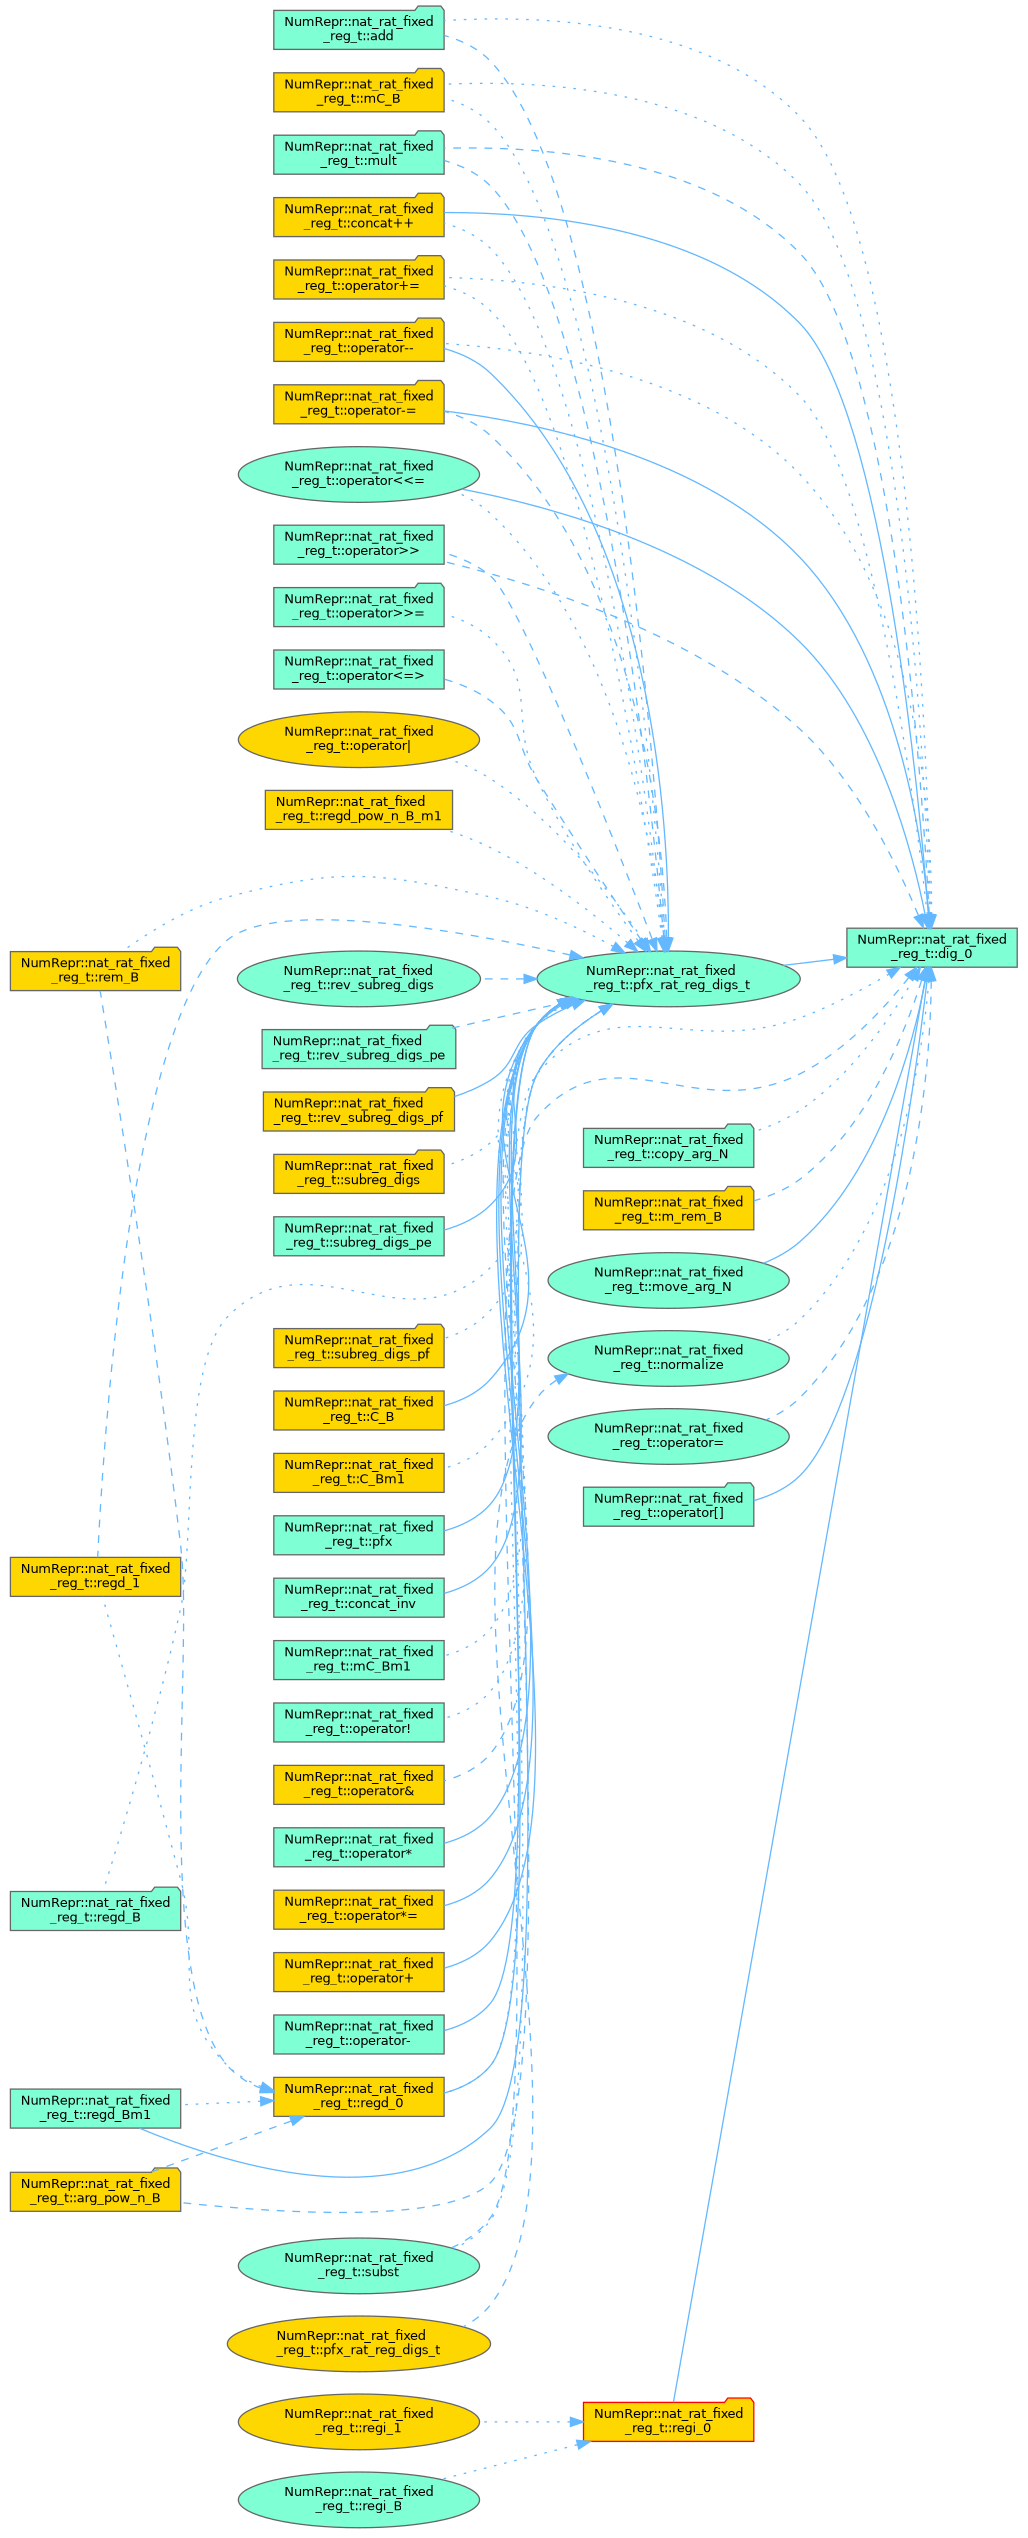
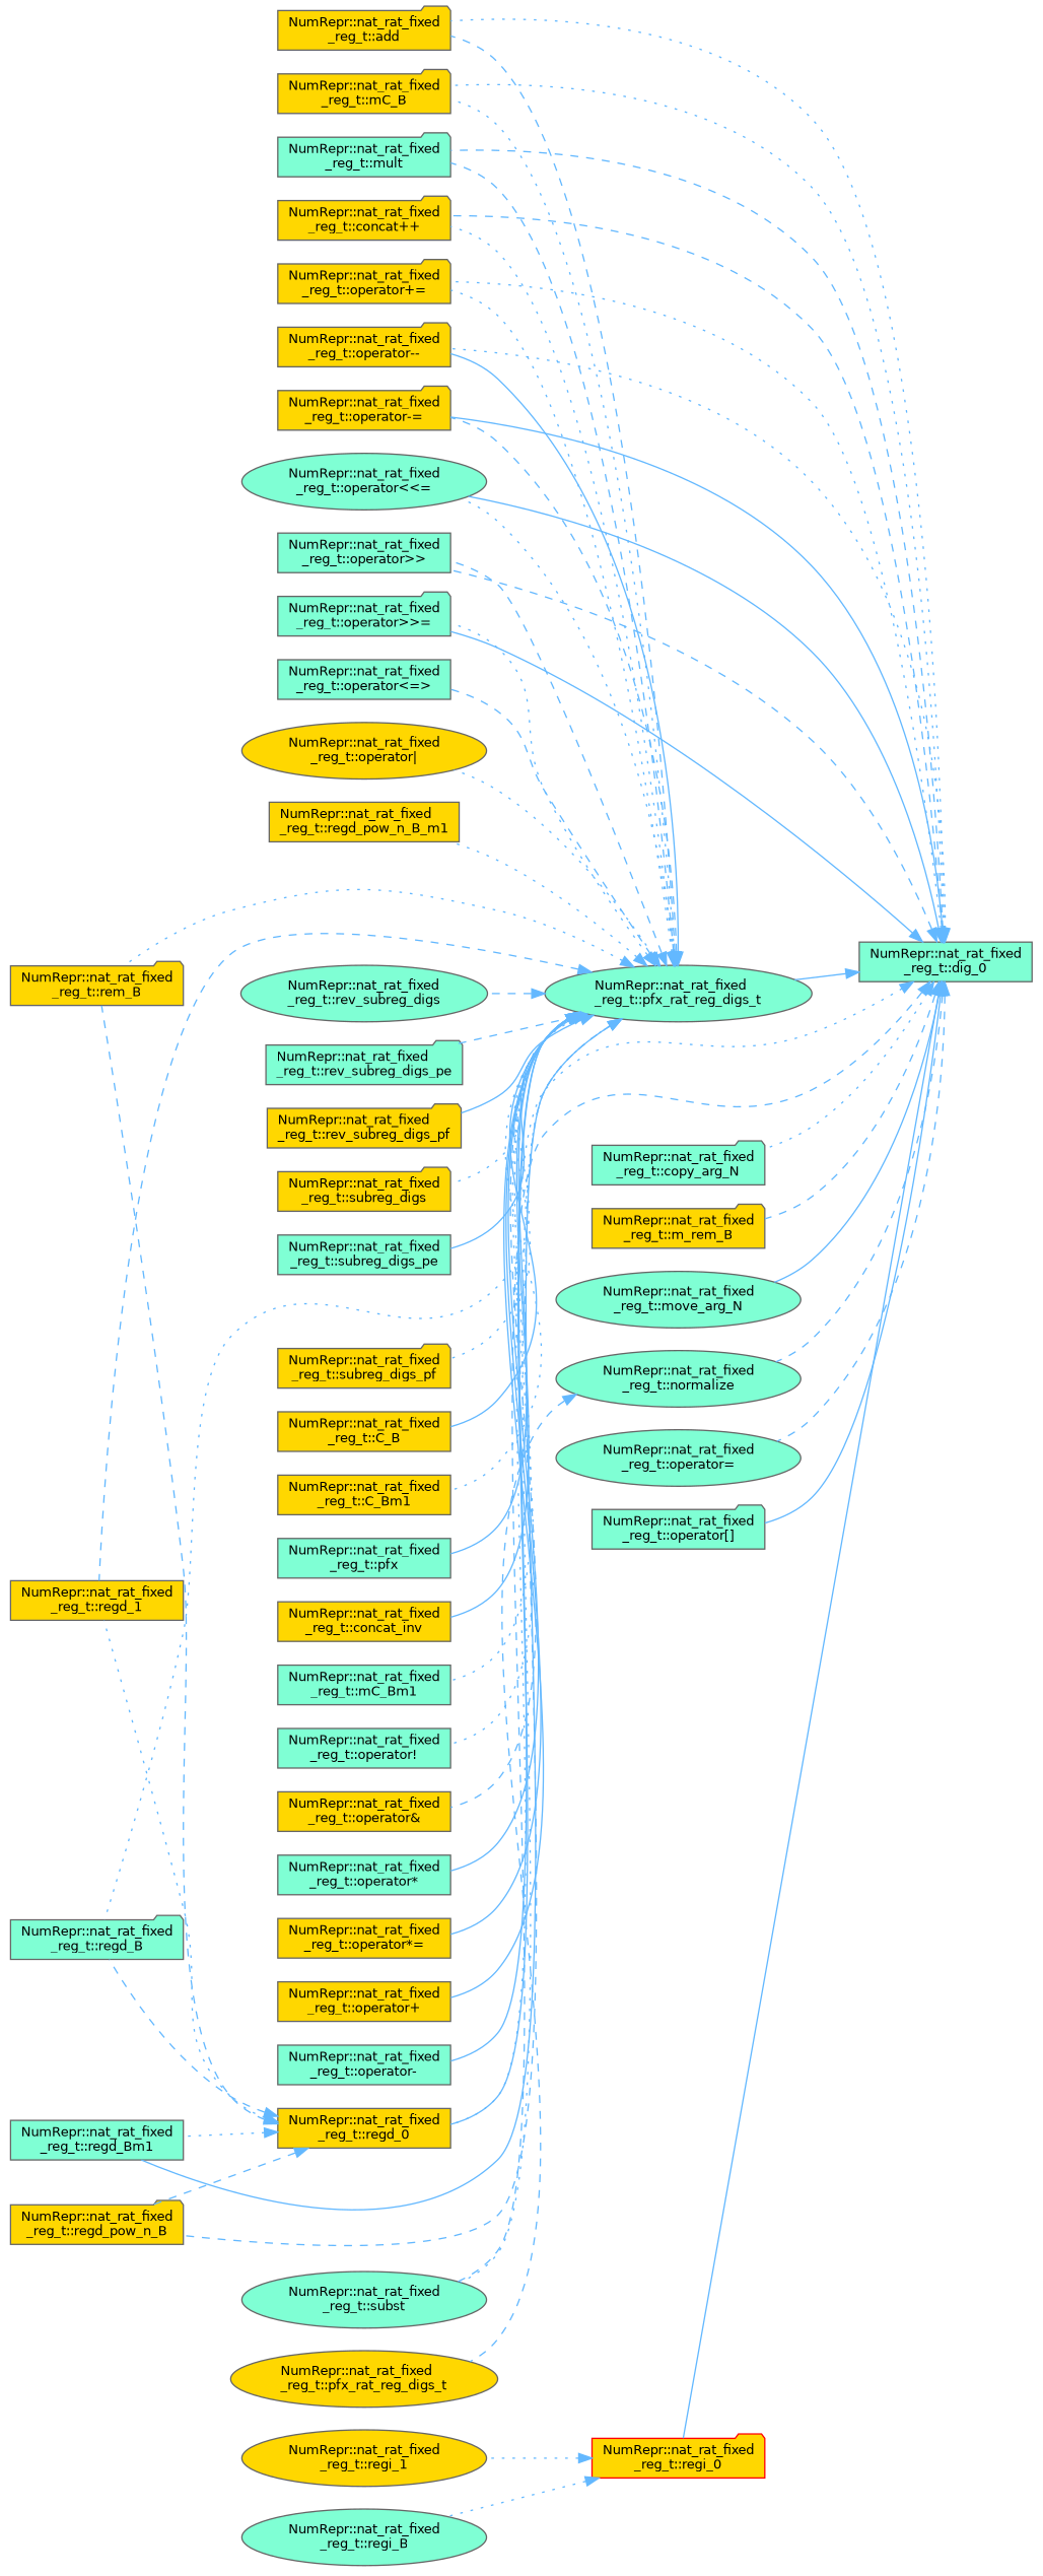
  digraph {
    rankdir=RL
    node [color=grey40 fillcolor=aquamarine fontname=Helvetica fontsize=10 shape=box style=filled]
    edge [color=steelblue1 dir=back fontname=Helvetica fontsize=10 labelfontname=Helvetica labelfontsize=10 style=dotted]
    n1 [color=gray40 fontcolor=black height=0.2 label="NumRepr::nat_rat_fixed\l_reg_t::dig_0" width=0.4]
-   n2 [height=0.2 label="NumRepr::nat_rat_fixed\l_reg_t::add" shape=folder width=0.4]
+   n2 [fillcolor=gold height=0.2 label="NumRepr::nat_rat_fixed\l_reg_t::add" shape=folder width=0.4]
    n3 [height=0.2 label="NumRepr::nat_rat_fixed\l_reg_t::copy_arg_N" shape=folder width=0.4]
    n4 [fillcolor=gold height=0.2 label="NumRepr::nat_rat_fixed\l_reg_t::m_rem_B" shape=folder width=0.4]
    n5 [fillcolor=gold height=0.2 label="NumRepr::nat_rat_fixed\l_reg_t::mC_B" shape=folder width=0.4]
    n6 [height=0.2 label="NumRepr::nat_rat_fixed\l_reg_t::move_arg_N" shape=ellipse width=0.4]
    n7 [height=0.2 label="NumRepr::nat_rat_fixed\l_reg_t::mult" shape=folder width=0.4]
    n8 [height=0.2 label="NumRepr::nat_rat_fixed\l_reg_t::normalize" shape=ellipse width=0.4]
    n9 [fillcolor=gold height=0.2 label="NumRepr::nat_rat_fixed\l_reg_t::concat++" shape=folder width=0.4]
    n10 [fillcolor=gold height=0.2 label="NumRepr::nat_rat_fixed\l_reg_t::operator+=" shape=folder width=0.4]
    n11 [fillcolor=gold height=0.2 label="NumRepr::nat_rat_fixed\l_reg_t::operator--" shape=folder width=0.4]
    n12 [fillcolor=gold height=0.2 label="NumRepr::nat_rat_fixed\l_reg_t::operator-=" shape=folder width=0.4]
    n13 [height=0.2 label="NumRepr::nat_rat_fixed\l_reg_t::operator\<\<=" shape=ellipse width=0.4]
    n14 [height=0.2 label="NumRepr::nat_rat_fixed\l_reg_t::operator=" shape=ellipse width=0.4]
    n15 [height=0.2 label="NumRepr::nat_rat_fixed\l_reg_t::operator\>\>" width=0.4]
    n16 [height=0.2 label="NumRepr::nat_rat_fixed\l_reg_t::operator\>\>=" shape=folder width=0.4]
    n17 [height=0.2 label="NumRepr::nat_rat_fixed\l_reg_t::operator[]" shape=folder width=0.4]
    n18 [height=0.2 label="NumRepr::nat_rat_fixed\l_reg_t::pfx_rat_reg_digs_t" shape=ellipse width=0.4]
    n19 [fillcolor=gold height=0.2 label="NumRepr::nat_rat_fixed\l_reg_t::regd_0" width=0.4]
    n20 [height=0.2 label="NumRepr::nat_rat_fixed\l_reg_t::subst" shape=ellipse width=0.4]
    n21 [color=red fillcolor=gold height=0.2 label="NumRepr::nat_rat_fixed\l_reg_t::regi_0" shape=folder width=0.4]
    n22 [fillcolor=gold height=0.2 label="NumRepr::nat_rat_fixed\l_reg_t::pfx_rat_reg_digs_t" shape=ellipse width=0.4]
    n23 [fillcolor=gold height=0.2 label="NumRepr::nat_rat_fixed\l_reg_t::C_B" width=0.4]
    n24 [fillcolor=gold height=0.2 label="NumRepr::nat_rat_fixed\l_reg_t::C_Bm1" width=0.4]
    n25 [height=0.2 label="NumRepr::nat_rat_fixed\l_reg_t::pfx" width=0.4]
-   n26 [height=0.2 label="NumRepr::nat_rat_fixed\l_reg_t::concat_inv" width=0.4]
+   n26 [fillcolor=gold height=0.2 label="NumRepr::nat_rat_fixed\l_reg_t::concat_inv" width=0.4]
    n27 [height=0.2 label="NumRepr::nat_rat_fixed\l_reg_t::mC_Bm1" width=0.4]
    n28 [height=0.2 label="NumRepr::nat_rat_fixed\l_reg_t::operator!" width=0.4]
    n29 [fillcolor=gold height=0.2 label="NumRepr::nat_rat_fixed\l_reg_t::operator&" width=0.4]
    n30 [height=0.2 label="NumRepr::nat_rat_fixed\l_reg_t::operator*" width=0.4]
    n31 [fillcolor=gold height=0.2 label="NumRepr::nat_rat_fixed\l_reg_t::operator*=" width=0.4]
    n32 [fillcolor=gold height=0.2 label="NumRepr::nat_rat_fixed\l_reg_t::operator+" width=0.4]
    n33 [height=0.2 label="NumRepr::nat_rat_fixed\l_reg_t::operator-" width=0.4]
    n34 [height=0.2 label="NumRepr::nat_rat_fixed\l_reg_t::operator\<=\>" width=0.4]
    n35 [fillcolor=gold height=0.2 label="NumRepr::nat_rat_fixed\l_reg_t::operator\|" shape=ellipse width=0.4]
    n36 [fillcolor=gold height=0.2 label="NumRepr::nat_rat_fixed\l_reg_t::regd_1" width=0.4]
    n37 [height=0.2 label="NumRepr::nat_rat_fixed\l_reg_t::regd_B" shape=folder width=0.4]
    n38 [height=0.2 label="NumRepr::nat_rat_fixed\l_reg_t::regd_Bm1" width=0.4]
-   n39 [fillcolor=gold height=0.2 label="NumRepr::nat_rat_fixed\l_reg_t::arg_pow_n_B" shape=folder width=0.4]
+   n39 [fillcolor=gold height=0.2 label="NumRepr::nat_rat_fixed\l_reg_t::regd_pow_n_B" shape=folder width=0.4]
    n40 [fillcolor=gold height=0.2 label="NumRepr::nat_rat_fixed\l_reg_t::rem_B" shape=folder width=0.4]
    n41 [fillcolor=gold height=0.2 label="NumRepr::nat_rat_fixed\l_reg_t::regd_pow_n_B_m1" width=0.4]
    n42 [height=0.2 label="NumRepr::nat_rat_fixed\l_reg_t::rev_subreg_digs" shape=ellipse width=0.4]
    n43 [height=0.2 label="NumRepr::nat_rat_fixed\l_reg_t::rev_subreg_digs_pe" shape=folder width=0.4]
    n44 [fillcolor=gold height=0.2 label="NumRepr::nat_rat_fixed\l_reg_t::rev_subreg_digs_pf" shape=folder width=0.4]
    n45 [fillcolor=gold height=0.2 label="NumRepr::nat_rat_fixed\l_reg_t::subreg_digs" shape=folder width=0.4]
    n46 [height=0.2 label="NumRepr::nat_rat_fixed\l_reg_t::subreg_digs_pe" width=0.4]
    n47 [fillcolor=gold height=0.2 label="NumRepr::nat_rat_fixed\l_reg_t::subreg_digs_pf" shape=folder width=0.4]
    n48 [fillcolor=gold height=0.2 label="NumRepr::nat_rat_fixed\l_reg_t::regi_1" shape=ellipse width=0.4]
    n49 [height=0.2 label="NumRepr::nat_rat_fixed\l_reg_t::regi_B" shape=ellipse width=0.4]
    n1 -> n2
    n1 -> n3
    n1 -> n4 [style=dashed]
    n1 -> n5
    n1 -> n6 [style=solid]
    n1 -> n7 [style=dashed]
-   n1 -> n8
-   n1 -> n9 [style=solid]
+   n1 -> n8 [style=dashed]
+   n1 -> n9 [style=dashed]
    n1 -> n10
    n1 -> n11
    n1 -> n12 [style=solid]
    n1 -> n13 [style=solid]
    n1 -> n14 [style=dashed]
    n1 -> n15 [style=dashed]
+   n1 -> n16 [style=solid]
    n1 -> n17 [style=solid]
    n1 -> n18 [style=solid]
    n1 -> n19
    n1 -> n20 [style=dashed]
    n1 -> n21 [style=solid]
    n8 -> n22 [style=dashed]
    n18 -> n2 [style=dashed]
    n18 -> n5
    n18 -> n7 [style=dashed]
    n18 -> n9
    n18 -> n10
    n18 -> n11 [style=solid]
    n18 -> n12 [style=dashed]
    n18 -> n13
    n18 -> n15 [style=dashed]
    n18 -> n16
    n18 -> n19 [style=solid]
    n18 -> n20
    n18 -> n23 [style=solid]
    n18 -> n24
    n18 -> n25 [style=solid]
    n18 -> n26 [style=solid]
    n18 -> n27
    n18 -> n28
    n18 -> n29 [style=dashed]
    n18 -> n30 [style=solid]
    n18 -> n31 [style=solid]
    n18 -> n32 [style=solid]
    n18 -> n33 [style=solid]
    n18 -> n34 [style=dashed]
    n18 -> n35
    n18 -> n36 [style=dashed]
    n18 -> n37
    n18 -> n38 [style=solid]
    n18 -> n39 [style=dashed]
    n18 -> n40
    n18 -> n41
    n18 -> n42 [style=dashed]
    n18 -> n43 [style=dashed]
    n18 -> n44 [style=solid]
    n18 -> n45
    n18 -> n46 [style=solid]
    n18 -> n47
    n19 -> n36
+   n19 -> n37 [style=dashed]
    n19 -> n38
    n19 -> n39 [style=dashed]
    n19 -> n40 [style=dashed]
    n21 -> n48
    n21 -> n49
  }
